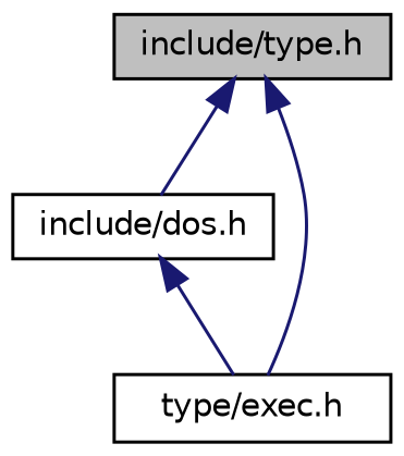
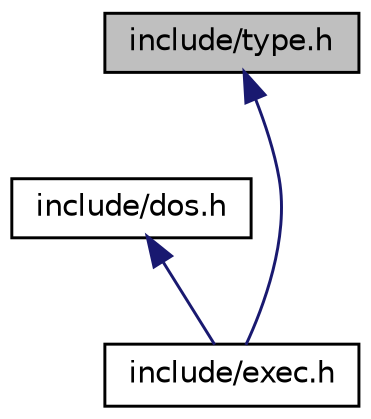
  digraph {
    node [color=black fillcolor=white fontname=Helvetica fontsize=10 shape=record style=filled]
    edge [color=midnightblue dir=back fontname=Helvetica fontsize=10 labelfontname=Helvetica labelfontsize=10 style=solid]
    n1 [fillcolor=grey75 fontcolor=black height=0.2 label="include/type.h" width=0.4]
    n2 [height=0.2 label="include/dos.h" width=0.4]
-   n3 [height=0.2 label="type/exec.h" width=0.4]
-   n1 -> n2
+   n3 [height=0.2 label="include/exec.h" width=0.4]
    n1 -> n3
    n2 -> n3
  }
